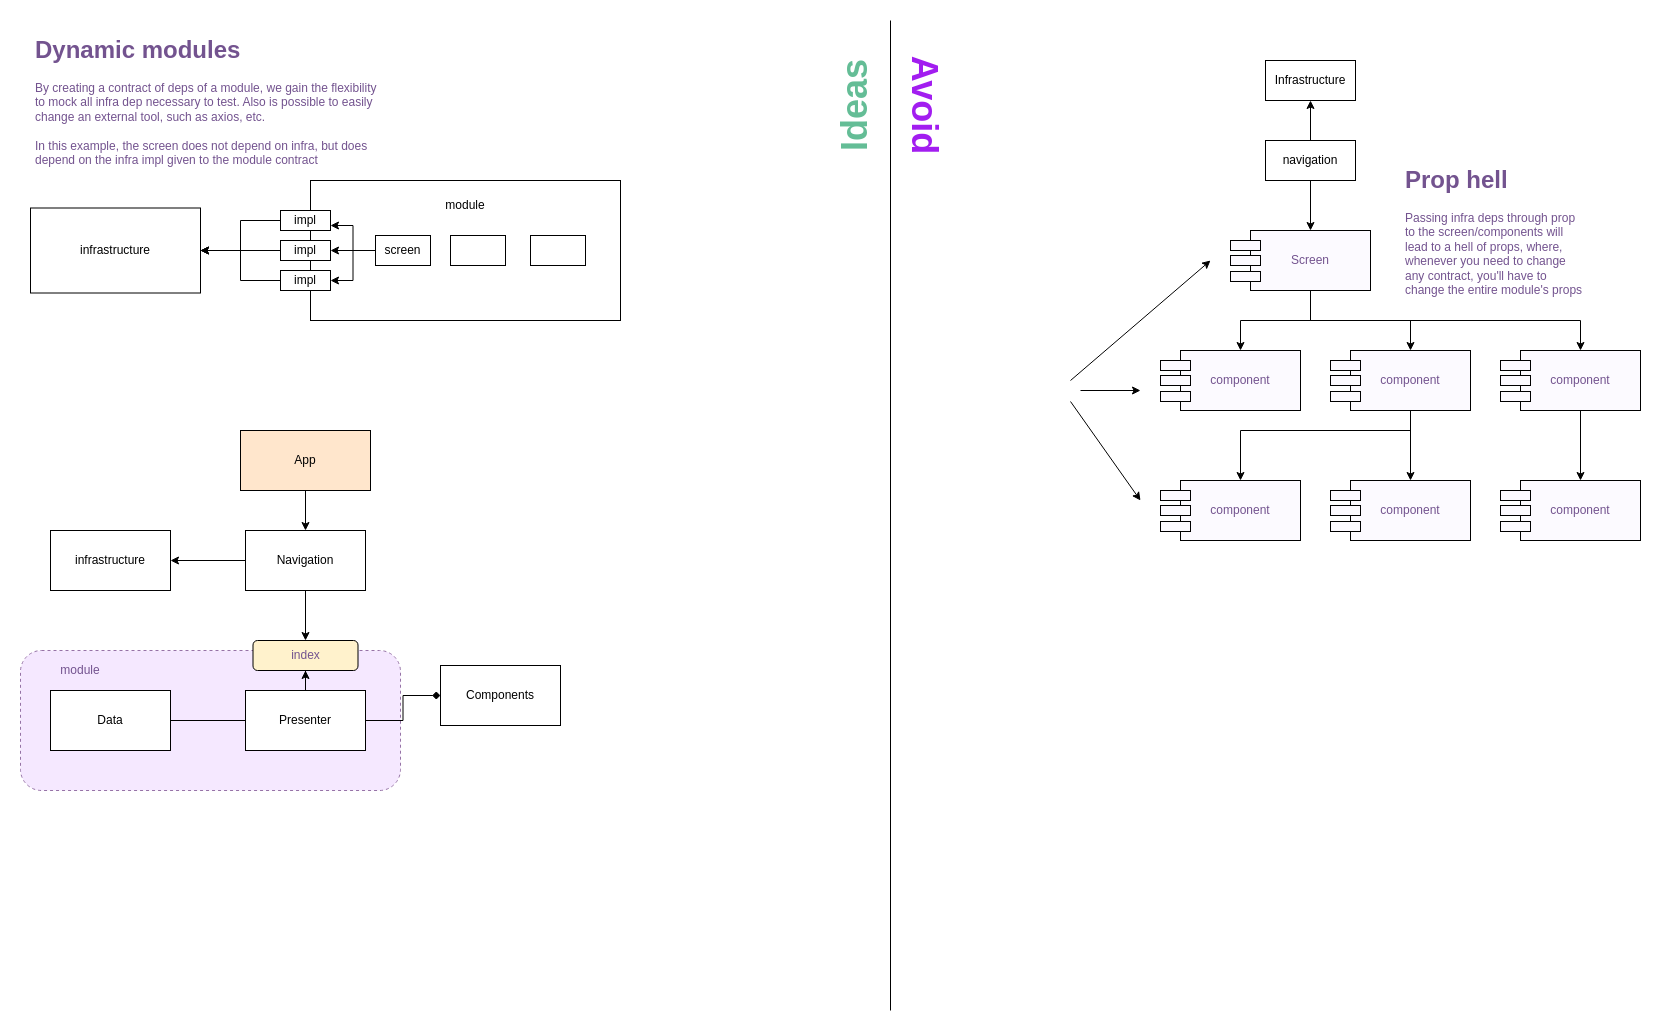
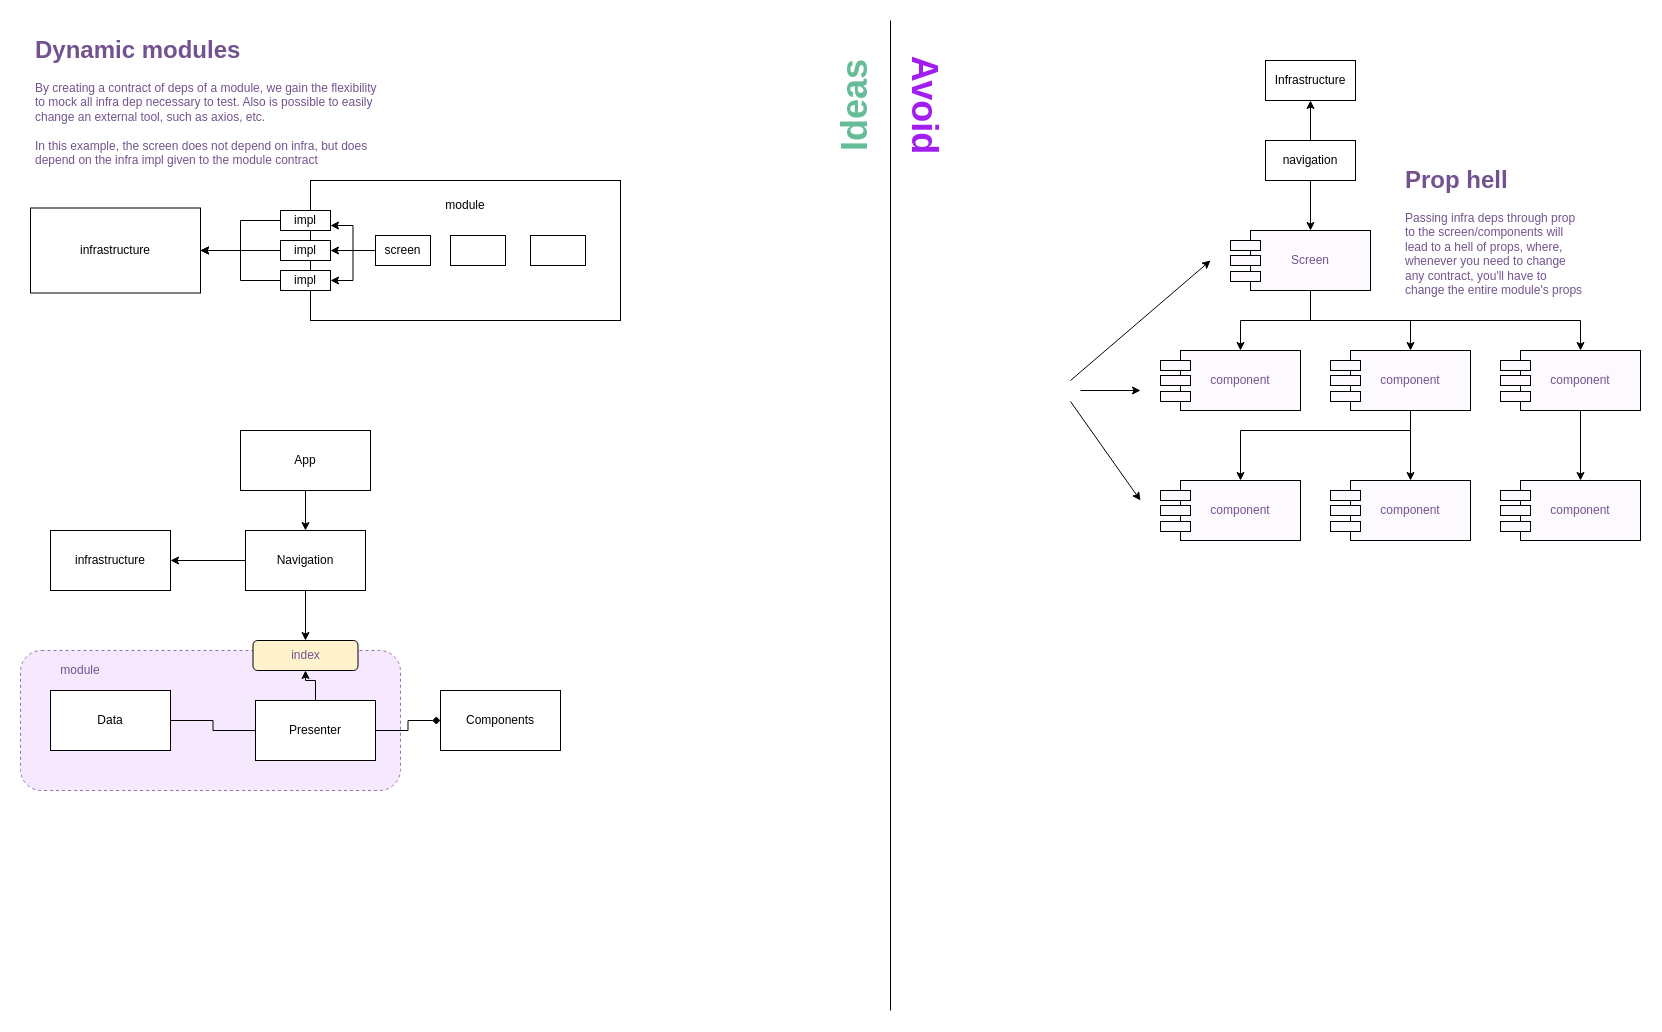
  <mxCell id="0" />
  <mxCell id="1" parent="0" />
  <mxCell id="2" value="" style="rounded=1;whiteSpace=wrap;html=1;fillColor=#F5E8FF;dashed=1;strokeColor=#9673a6;" parent="1" vertex="1"><mxGeometry x="20" y="650" width="380" height="140" as="geometry" /></mxCell>
  <mxCell id="3" value="Data" style="rounded=0;whiteSpace=wrap;html=1;" parent="1" vertex="1"><mxGeometry x="50" y="690" width="120" height="60" as="geometry" /></mxCell>
  <mxCell id="4" style="edgeStyle=orthogonalEdgeStyle;rounded=0;orthogonalLoop=1;jettySize=auto;html=1;entryX=1;entryY=0.5;entryDx=0;entryDy=0;" parent="1" source="6" target="8" edge="1"><mxGeometry relative="1" as="geometry" /></mxCell>
  <mxCell id="5" style="edgeStyle=orthogonalEdgeStyle;rounded=0;orthogonalLoop=1;jettySize=auto;html=1;entryX=0.5;entryY=0;entryDx=0;entryDy=0;fontColor=#73538F;" parent="1" source="6" target="31" edge="1"><mxGeometry relative="1" as="geometry" /></mxCell>
  <mxCell id="6" value="Navigation" style="rounded=0;whiteSpace=wrap;html=1;" parent="1" vertex="1"><mxGeometry x="245" y="530" width="120" height="60" as="geometry" /></mxCell>
- <mxCell id="7" value="Components" style="rounded=0;whiteSpace=wrap;html=1;" parent="1" vertex="1"><mxGeometry x="440" y="665" width="120" height="60" as="geometry" /></mxCell>
+ <mxCell id="7" value="Components" style="rounded=0;whiteSpace=wrap;html=1;" parent="1" vertex="1"><mxGeometry x="440" y="690" width="120" height="60" as="geometry" /></mxCell>
  <mxCell id="8" value="infrastructure" style="rounded=0;whiteSpace=wrap;html=1;" parent="1" vertex="1"><mxGeometry x="50" y="530" width="120" height="60" as="geometry" /></mxCell>
  <mxCell id="9" style="edgeStyle=orthogonalEdgeStyle;rounded=0;orthogonalLoop=1;jettySize=auto;html=1;entryX=0;entryY=0.5;entryDx=0;entryDy=0;endArrow=diamond;" parent="1" source="12" target="7" edge="1"><mxGeometry relative="1" as="geometry" /></mxCell>
  <mxCell id="10" style="edgeStyle=orthogonalEdgeStyle;rounded=0;orthogonalLoop=1;jettySize=auto;html=1;entryX=1;entryY=0.5;entryDx=0;entryDy=0;endArrow=none;" parent="1" source="12" target="3" edge="1"><mxGeometry relative="1" as="geometry" /></mxCell>
  <mxCell id="11" style="edgeStyle=orthogonalEdgeStyle;rounded=0;orthogonalLoop=1;jettySize=auto;html=1;entryX=0.5;entryY=1;entryDx=0;entryDy=0;fontColor=#73538F;" parent="1" source="12" target="31" edge="1"><mxGeometry relative="1" as="geometry" /></mxCell>
- <mxCell id="12" value="Presenter" style="rounded=0;whiteSpace=wrap;html=1;" parent="1" vertex="1"><mxGeometry x="245" y="690" width="120" height="60" as="geometry" /></mxCell>
+ <mxCell id="12" value="Presenter" style="rounded=0;whiteSpace=wrap;html=1;" parent="1" vertex="1"><mxGeometry x="255" y="700" width="120" height="60" as="geometry" /></mxCell>
  <mxCell id="13" value="" style="rounded=0;whiteSpace=wrap;html=1;" parent="1" vertex="1"><mxGeometry x="310" y="180" width="310" height="140" as="geometry" /></mxCell>
  <mxCell id="14" style="edgeStyle=orthogonalEdgeStyle;rounded=0;orthogonalLoop=1;jettySize=auto;html=1;" parent="1" source="17" target="23" edge="1"><mxGeometry relative="1" as="geometry" /></mxCell>
  <mxCell id="15" style="edgeStyle=orthogonalEdgeStyle;rounded=0;orthogonalLoop=1;jettySize=auto;html=1;entryX=1;entryY=0.75;entryDx=0;entryDy=0;" parent="1" source="17" target="21" edge="1"><mxGeometry relative="1" as="geometry" /></mxCell>
  <mxCell id="16" style="edgeStyle=orthogonalEdgeStyle;rounded=0;orthogonalLoop=1;jettySize=auto;html=1;entryX=1;entryY=0.5;entryDx=0;entryDy=0;" parent="1" source="17" target="25" edge="1"><mxGeometry relative="1" as="geometry" /></mxCell>
  <mxCell id="17" value="screen" style="rounded=0;whiteSpace=wrap;html=1;" parent="1" vertex="1"><mxGeometry x="375" y="235" width="55" height="30" as="geometry" /></mxCell>
  <mxCell id="18" value="" style="rounded=0;whiteSpace=wrap;html=1;" parent="1" vertex="1"><mxGeometry x="450" y="235" width="55" height="30" as="geometry" /></mxCell>
  <mxCell id="19" value="" style="rounded=0;whiteSpace=wrap;html=1;" parent="1" vertex="1"><mxGeometry x="530" y="235" width="55" height="30" as="geometry" /></mxCell>
  <mxCell id="20" style="edgeStyle=orthogonalEdgeStyle;rounded=0;orthogonalLoop=1;jettySize=auto;html=1;" parent="1" source="21" target="26" edge="1"><mxGeometry relative="1" as="geometry" /></mxCell>
  <mxCell id="21" value="impl" style="rounded=0;whiteSpace=wrap;html=1;" parent="1" vertex="1"><mxGeometry x="280" y="210" width="50" height="20" as="geometry" /></mxCell>
  <mxCell id="22" style="edgeStyle=orthogonalEdgeStyle;rounded=0;orthogonalLoop=1;jettySize=auto;html=1;entryX=1;entryY=0.5;entryDx=0;entryDy=0;" parent="1" source="23" target="26" edge="1"><mxGeometry relative="1" as="geometry" /></mxCell>
  <mxCell id="23" value="impl" style="rounded=0;whiteSpace=wrap;html=1;" parent="1" vertex="1"><mxGeometry x="280" y="240" width="50" height="20" as="geometry" /></mxCell>
  <mxCell id="24" style="edgeStyle=orthogonalEdgeStyle;rounded=0;orthogonalLoop=1;jettySize=auto;html=1;" parent="1" source="25" target="26" edge="1"><mxGeometry relative="1" as="geometry" /></mxCell>
  <mxCell id="25" value="impl" style="rounded=0;whiteSpace=wrap;html=1;" parent="1" vertex="1"><mxGeometry x="280" y="270" width="50" height="20" as="geometry" /></mxCell>
  <mxCell id="26" value="infrastructure" style="rounded=0;whiteSpace=wrap;html=1;" parent="1" vertex="1"><mxGeometry x="30" y="207.5" width="170" height="85" as="geometry" /></mxCell>
  <mxCell id="27" value="module" style="text;html=1;strokeColor=none;fillColor=none;align=center;verticalAlign=middle;whiteSpace=wrap;rounded=0;" parent="1" vertex="1"><mxGeometry x="435" y="190" width="60" height="30" as="geometry" /></mxCell>
  <mxCell id="28" style="edgeStyle=orthogonalEdgeStyle;rounded=0;orthogonalLoop=1;jettySize=auto;html=1;entryX=0.5;entryY=0;entryDx=0;entryDy=0;" parent="1" source="29" target="6" edge="1"><mxGeometry relative="1" as="geometry" /></mxCell>
- <mxCell id="29" value="App" style="rounded=0;whiteSpace=wrap;html=1;fillColor=#ffe6cc;" parent="1" vertex="1"><mxGeometry x="240" y="430" width="130" height="60" as="geometry" /></mxCell>
+ <mxCell id="29" value="App" style="rounded=0;whiteSpace=wrap;html=1;" parent="1" vertex="1"><mxGeometry x="240" y="430" width="130" height="60" as="geometry" /></mxCell>
  <mxCell id="30" value="module" style="text;html=1;strokeColor=none;fillColor=none;align=center;verticalAlign=middle;whiteSpace=wrap;rounded=0;dashed=1;fontColor=#73538F;" parent="1" vertex="1"><mxGeometry x="50" y="655" width="60" height="30" as="geometry" /></mxCell>
  <mxCell id="31" value="index" style="rounded=1;whiteSpace=wrap;html=1;fontColor=#73538F;strokeColor=default;fillColor=#fff2cc;" parent="1" vertex="1"><mxGeometry x="252.5" y="640" width="105" height="30" as="geometry" /></mxCell>
  <mxCell id="32" value="&lt;h1&gt;Dynamic modules&lt;/h1&gt;&lt;p&gt;By creating a contract of deps of a module, we gain the flexibility to mock all infra dep necessary to test. Also is possible to easily change an external tool, such as axios, etc.&lt;br&gt;&lt;br&gt;In this example, the screen does not depend on infra, but does depend on the infra impl given to the module contract&lt;/p&gt;" style="text;html=1;strokeColor=none;fillColor=none;spacing=5;spacingTop=-20;whiteSpace=wrap;overflow=hidden;rounded=0;fontColor=#73538F;" vertex="1" parent="1"><mxGeometry x="30" y="30" width="350" height="140" as="geometry" /></mxCell>
  <mxCell id="33" value="" style="group" vertex="1" connectable="0" parent="1"><mxGeometry x="1010" y="60" width="630" height="480" as="geometry" /></mxCell>
  <mxCell id="34" value="Screen" style="rounded=0;whiteSpace=wrap;html=1;fontColor=#73538F;strokeColor=default;fillColor=#FCFAFF;" parent="33" vertex="1"><mxGeometry x="240" y="170" width="120" height="60" as="geometry" /></mxCell>
  <mxCell id="35" value="" style="rounded=0;whiteSpace=wrap;html=1;fontColor=#73538F;strokeColor=default;fillColor=#FCFAFF;" parent="33" vertex="1"><mxGeometry x="220" y="180" width="30" height="10" as="geometry" /></mxCell>
  <mxCell id="36" value="" style="rounded=0;whiteSpace=wrap;html=1;fontColor=#73538F;strokeColor=default;fillColor=#FCFAFF;" parent="33" vertex="1"><mxGeometry x="220" y="195" width="30" height="10" as="geometry" /></mxCell>
  <mxCell id="37" value="" style="rounded=0;whiteSpace=wrap;html=1;fontColor=#73538F;strokeColor=default;fillColor=#FCFAFF;" parent="33" vertex="1"><mxGeometry x="220" y="211" width="30" height="10" as="geometry" /></mxCell>
  <mxCell id="38" value="component" style="rounded=0;whiteSpace=wrap;html=1;fontColor=#73538F;strokeColor=default;fillColor=#FCFAFF;" parent="33" vertex="1"><mxGeometry x="170" y="290" width="120" height="60" as="geometry" /></mxCell>
  <mxCell id="39" style="edgeStyle=orthogonalEdgeStyle;rounded=0;orthogonalLoop=1;jettySize=auto;html=1;entryX=0.5;entryY=0;entryDx=0;entryDy=0;fontColor=#73538F;" parent="33" source="34" target="38" edge="1"><mxGeometry relative="1" as="geometry" /></mxCell>
  <mxCell id="40" value="" style="rounded=0;whiteSpace=wrap;html=1;fontColor=#73538F;strokeColor=default;fillColor=#FCFAFF;" parent="33" vertex="1"><mxGeometry x="150" y="300" width="30" height="10" as="geometry" /></mxCell>
  <mxCell id="41" value="" style="rounded=0;whiteSpace=wrap;html=1;fontColor=#73538F;strokeColor=default;fillColor=#FCFAFF;" parent="33" vertex="1"><mxGeometry x="150" y="315" width="30" height="10" as="geometry" /></mxCell>
  <mxCell id="42" value="" style="rounded=0;whiteSpace=wrap;html=1;fontColor=#73538F;strokeColor=default;fillColor=#FCFAFF;" parent="33" vertex="1"><mxGeometry x="150" y="331" width="30" height="10" as="geometry" /></mxCell>
  <mxCell id="43" value="component" style="rounded=0;whiteSpace=wrap;html=1;fontColor=#73538F;strokeColor=default;fillColor=#FCFAFF;" parent="33" vertex="1"><mxGeometry x="340" y="290" width="120" height="60" as="geometry" /></mxCell>
  <mxCell id="44" style="edgeStyle=orthogonalEdgeStyle;rounded=0;orthogonalLoop=1;jettySize=auto;html=1;fontColor=#73538F;" parent="33" source="34" target="43" edge="1"><mxGeometry relative="1" as="geometry"><Array as="points"><mxPoint x="300" y="260" /><mxPoint x="400" y="260" /></Array></mxGeometry></mxCell>
  <mxCell id="45" value="" style="rounded=0;whiteSpace=wrap;html=1;fontColor=#73538F;strokeColor=default;fillColor=#FCFAFF;" parent="33" vertex="1"><mxGeometry x="320" y="300" width="30" height="10" as="geometry" /></mxCell>
  <mxCell id="46" value="" style="rounded=0;whiteSpace=wrap;html=1;fontColor=#73538F;strokeColor=default;fillColor=#FCFAFF;" parent="33" vertex="1"><mxGeometry x="320" y="315" width="30" height="10" as="geometry" /></mxCell>
  <mxCell id="47" value="" style="rounded=0;whiteSpace=wrap;html=1;fontColor=#73538F;strokeColor=default;fillColor=#FCFAFF;" parent="33" vertex="1"><mxGeometry x="320" y="331" width="30" height="10" as="geometry" /></mxCell>
  <mxCell id="48" value="component" style="rounded=0;whiteSpace=wrap;html=1;fontColor=#73538F;strokeColor=default;fillColor=#FCFAFF;" parent="33" vertex="1"><mxGeometry x="510" y="290" width="120" height="60" as="geometry" /></mxCell>
  <mxCell id="49" style="edgeStyle=orthogonalEdgeStyle;rounded=0;orthogonalLoop=1;jettySize=auto;html=1;entryX=0.5;entryY=0;entryDx=0;entryDy=0;fontColor=#73538F;" parent="33" source="34" target="48" edge="1"><mxGeometry relative="1" as="geometry"><Array as="points"><mxPoint x="300" y="260" /><mxPoint x="570" y="260" /></Array></mxGeometry></mxCell>
  <mxCell id="50" value="" style="rounded=0;whiteSpace=wrap;html=1;fontColor=#73538F;strokeColor=default;fillColor=#FCFAFF;" parent="33" vertex="1"><mxGeometry x="490" y="300" width="30" height="10" as="geometry" /></mxCell>
  <mxCell id="51" value="" style="rounded=0;whiteSpace=wrap;html=1;fontColor=#73538F;strokeColor=default;fillColor=#FCFAFF;" parent="33" vertex="1"><mxGeometry x="490" y="315" width="30" height="10" as="geometry" /></mxCell>
  <mxCell id="52" value="" style="rounded=0;whiteSpace=wrap;html=1;fontColor=#73538F;strokeColor=default;fillColor=#FCFAFF;" parent="33" vertex="1"><mxGeometry x="490" y="331" width="30" height="10" as="geometry" /></mxCell>
  <mxCell id="53" value="component" style="rounded=0;whiteSpace=wrap;html=1;fontColor=#73538F;strokeColor=default;fillColor=#FCFAFF;" parent="33" vertex="1"><mxGeometry x="170" y="420" width="120" height="60" as="geometry" /></mxCell>
  <mxCell id="54" style="edgeStyle=orthogonalEdgeStyle;rounded=0;orthogonalLoop=1;jettySize=auto;html=1;entryX=0.5;entryY=0;entryDx=0;entryDy=0;fontColor=#73538F;" parent="33" source="43" target="53" edge="1"><mxGeometry relative="1" as="geometry"><Array as="points"><mxPoint x="400" y="370" /><mxPoint x="230" y="370" /></Array></mxGeometry></mxCell>
  <mxCell id="55" value="" style="rounded=0;whiteSpace=wrap;html=1;fontColor=#73538F;strokeColor=default;fillColor=#FCFAFF;" parent="33" vertex="1"><mxGeometry x="150" y="430" width="30" height="10" as="geometry" /></mxCell>
  <mxCell id="56" value="" style="rounded=0;whiteSpace=wrap;html=1;fontColor=#73538F;strokeColor=default;fillColor=#FCFAFF;" parent="33" vertex="1"><mxGeometry x="150" y="445" width="30" height="10" as="geometry" /></mxCell>
  <mxCell id="57" value="" style="rounded=0;whiteSpace=wrap;html=1;fontColor=#73538F;strokeColor=default;fillColor=#FCFAFF;" parent="33" vertex="1"><mxGeometry x="150" y="461" width="30" height="10" as="geometry" /></mxCell>
  <mxCell id="58" value="component" style="rounded=0;whiteSpace=wrap;html=1;fontColor=#73538F;strokeColor=default;fillColor=#FCFAFF;" parent="33" vertex="1"><mxGeometry x="340" y="420" width="120" height="60" as="geometry" /></mxCell>
  <mxCell id="59" style="edgeStyle=orthogonalEdgeStyle;rounded=0;orthogonalLoop=1;jettySize=auto;html=1;entryX=0.5;entryY=0;entryDx=0;entryDy=0;fontColor=#73538F;" parent="33" source="43" target="58" edge="1"><mxGeometry relative="1" as="geometry" /></mxCell>
  <mxCell id="60" value="" style="rounded=0;whiteSpace=wrap;html=1;fontColor=#73538F;strokeColor=default;fillColor=#FCFAFF;" parent="33" vertex="1"><mxGeometry x="320" y="430" width="30" height="10" as="geometry" /></mxCell>
  <mxCell id="61" value="" style="rounded=0;whiteSpace=wrap;html=1;fontColor=#73538F;strokeColor=default;fillColor=#FCFAFF;" parent="33" vertex="1"><mxGeometry x="320" y="445" width="30" height="10" as="geometry" /></mxCell>
  <mxCell id="62" value="" style="rounded=0;whiteSpace=wrap;html=1;fontColor=#73538F;strokeColor=default;fillColor=#FCFAFF;" parent="33" vertex="1"><mxGeometry x="320" y="461" width="30" height="10" as="geometry" /></mxCell>
  <mxCell id="63" value="component" style="rounded=0;whiteSpace=wrap;html=1;fontColor=#73538F;strokeColor=default;fillColor=#FCFAFF;" parent="33" vertex="1"><mxGeometry x="510" y="420" width="120" height="60" as="geometry" /></mxCell>
  <mxCell id="64" style="edgeStyle=orthogonalEdgeStyle;rounded=0;orthogonalLoop=1;jettySize=auto;html=1;entryX=0.5;entryY=0;entryDx=0;entryDy=0;fontColor=#73538F;" parent="33" source="48" target="63" edge="1"><mxGeometry relative="1" as="geometry" /></mxCell>
  <mxCell id="65" value="" style="rounded=0;whiteSpace=wrap;html=1;fontColor=#73538F;strokeColor=default;fillColor=#FCFAFF;" parent="33" vertex="1"><mxGeometry x="490" y="430" width="30" height="10" as="geometry" /></mxCell>
  <mxCell id="66" value="" style="rounded=0;whiteSpace=wrap;html=1;fontColor=#73538F;strokeColor=default;fillColor=#FCFAFF;" parent="33" vertex="1"><mxGeometry x="490" y="445" width="30" height="10" as="geometry" /></mxCell>
  <mxCell id="67" value="" style="rounded=0;whiteSpace=wrap;html=1;fontColor=#73538F;strokeColor=default;fillColor=#FCFAFF;" parent="33" vertex="1"><mxGeometry x="490" y="461" width="30" height="10" as="geometry" /></mxCell>
  <mxCell id="68" value="&lt;h1&gt;Prop hell&lt;/h1&gt;&lt;p&gt;Passing infra deps through prop to the screen/components will lead to a hell of props, where, whenever you need to change any contract, you'll have to change the entire module's props&lt;/p&gt;" style="text;html=1;strokeColor=none;fillColor=none;spacing=5;spacingTop=-20;whiteSpace=wrap;overflow=hidden;rounded=0;fontColor=#73538F;" parent="33" vertex="1"><mxGeometry x="390" y="100" width="190" height="140" as="geometry" /></mxCell>
  <mxCell id="69" value="" style="endArrow=classic;html=1;rounded=0;fontColor=#73538F;" parent="33" edge="1"><mxGeometry width="50" height="50" relative="1" as="geometry"><mxPoint x="60" y="320" as="sourcePoint" /><mxPoint x="200" y="200" as="targetPoint" /></mxGeometry></mxCell>
  <mxCell id="70" value="" style="endArrow=classic;html=1;rounded=0;fontColor=#73538F;" parent="33" edge="1"><mxGeometry width="50" height="50" relative="1" as="geometry"><mxPoint x="70" y="330" as="sourcePoint" /><mxPoint x="130" y="330" as="targetPoint" /></mxGeometry></mxCell>
  <mxCell id="71" value="" style="endArrow=classic;html=1;rounded=0;fontColor=#73538F;" parent="33" edge="1"><mxGeometry width="50" height="50" relative="1" as="geometry"><mxPoint x="60" y="341" as="sourcePoint" /><mxPoint x="130" y="440" as="targetPoint" /></mxGeometry></mxCell>
  <mxCell id="72" value="Infrastructure" style="rounded=0;whiteSpace=wrap;html=1;" parent="33" vertex="1"><mxGeometry x="255" width="90" height="40" as="geometry" /></mxCell>
  <mxCell id="73" style="edgeStyle=orthogonalEdgeStyle;rounded=0;orthogonalLoop=1;jettySize=auto;html=1;entryX=0.5;entryY=1;entryDx=0;entryDy=0;fontSize=17;fontColor=#A21DF0;" parent="33" source="75" target="72" edge="1"><mxGeometry relative="1" as="geometry" /></mxCell>
  <mxCell id="74" style="edgeStyle=orthogonalEdgeStyle;rounded=0;orthogonalLoop=1;jettySize=auto;html=1;entryX=0.5;entryY=0;entryDx=0;entryDy=0;fontSize=17;fontColor=#A21DF0;" parent="33" source="75" target="34" edge="1"><mxGeometry relative="1" as="geometry" /></mxCell>
  <mxCell id="75" value="navigation" style="rounded=0;whiteSpace=wrap;html=1;" parent="33" vertex="1"><mxGeometry x="255" y="80" width="90" height="40" as="geometry" /></mxCell>
  <mxCell id="76" value="&lt;font style=&quot;font-size: 36px;&quot;&gt;&lt;b&gt;Avoid&lt;/b&gt;&lt;/font&gt;" style="text;html=1;strokeColor=none;fillColor=none;align=center;verticalAlign=middle;whiteSpace=wrap;rounded=0;labelBackgroundColor=none;fontSize=17;fontColor=#A21DF0;rotation=90;" vertex="1" parent="1"><mxGeometry x="870" y="90" width="110" height="30" as="geometry" /></mxCell>
  <mxCell id="77" value="" style="endArrow=none;html=1;rounded=0;fontSize=36;fontColor=#A21DF0;" edge="1" parent="1"><mxGeometry width="50" height="50" relative="1" as="geometry"><mxPoint x="890" y="1010" as="sourcePoint" /><mxPoint x="890" y="20" as="targetPoint" /></mxGeometry></mxCell>
  <mxCell id="78" value="&lt;font color=&quot;#64bd96&quot; style=&quot;font-size: 36px;&quot;&gt;&lt;b style=&quot;&quot;&gt;Ideas&lt;/b&gt;&lt;/font&gt;" style="text;html=1;strokeColor=none;fillColor=none;align=center;verticalAlign=middle;whiteSpace=wrap;rounded=0;labelBackgroundColor=none;fontSize=17;fontColor=#A21DF0;rotation=-90;" vertex="1" parent="1"><mxGeometry x="799" y="90" width="110" height="30" as="geometry" /></mxCell>
